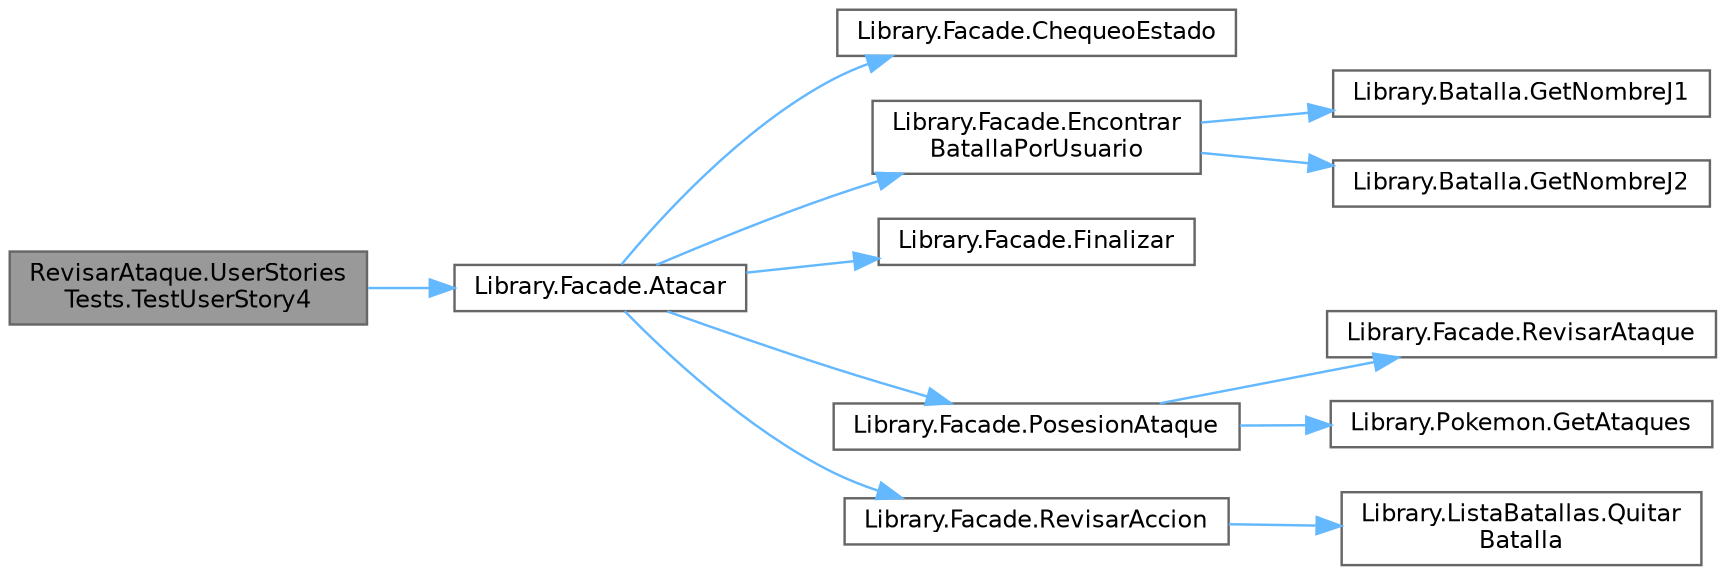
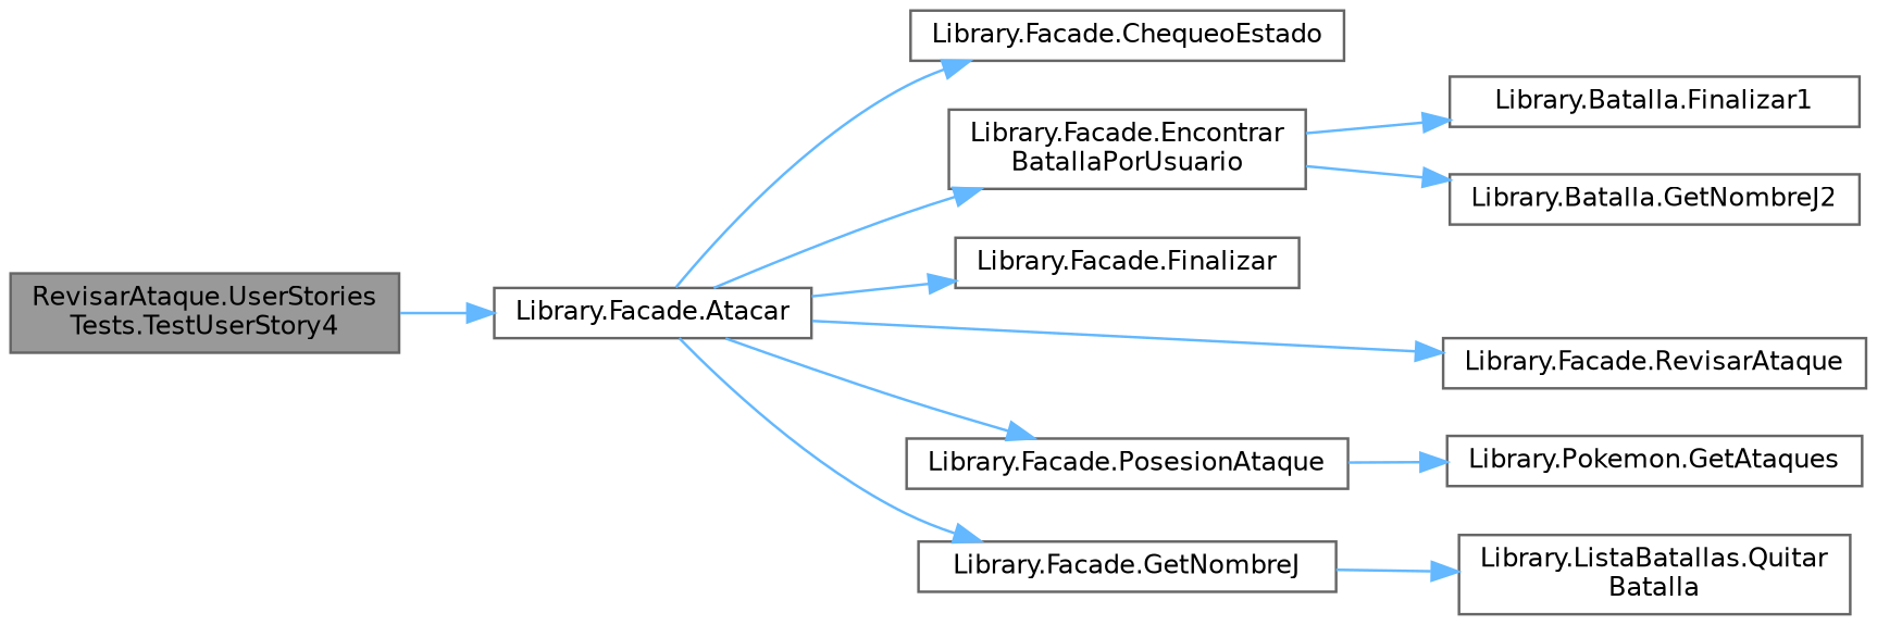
  digraph {
    fontname="DejaVu Sans"
    rankdir=LR
    node [color=grey40 fillcolor=white fontname="DejaVu Sans" fontsize=10 shape=box style=filled]
    edge [color=steelblue1 fontname="DejaVu Sans" fontsize=10 labelfontname=Helvetica labelfontsize=10 style=solid]
    n1 [color=gray40 fillcolor=grey60 fontcolor=black height=0.2 label="RevisarAtaque.UserStories\lTests.TestUserStory4" width=0.4]
    n2 [height=0.2 label="Library.Facade.Atacar" width=0.4]
    n3 [height=0.2 label="Library.Facade.ChequeoEstado" width=0.4]
    n4 [height=0.2 label="Library.Facade.Encontrar\lBatallaPorUsuario" width=0.4]
    n5 [height=0.2 label="Library.Facade.Finalizar" width=0.4]
    n6 [height=0.2 label="Library.Facade.PosesionAtaque" width=0.4]
-   n7 [height=0.2 label="Library.Facade.RevisarAccion" width=0.4]
+   n7 [height=0.2 label="Library.Facade.GetNombreJ" width=0.4]
    n8 [height=0.2 label="Library.Facade.RevisarAtaque" width=0.4]
-   n9 [height=0.2 label="Library.Batalla.GetNombreJ1" width=0.4]
+   n9 [height=0.2 label="Library.Batalla.Finalizar1" width=0.4]
    n10 [height=0.2 label="Library.Batalla.GetNombreJ2" width=0.4]
    n11 [height=0.2 label="Library.Pokemon.GetAtaques" width=0.4]
    n12 [height=0.2 label="Library.ListaBatallas.Quitar\lBatalla" width=0.4]
    n1 -> n2
    n2 -> n3
    n2 -> n4
    n2 -> n5
    n2 -> n6
    n2 -> n7
-   n6 -> n8
+   n2 -> n8
    n4 -> n9
    n4 -> n10
    n6 -> n11
    n7 -> n12
  }
